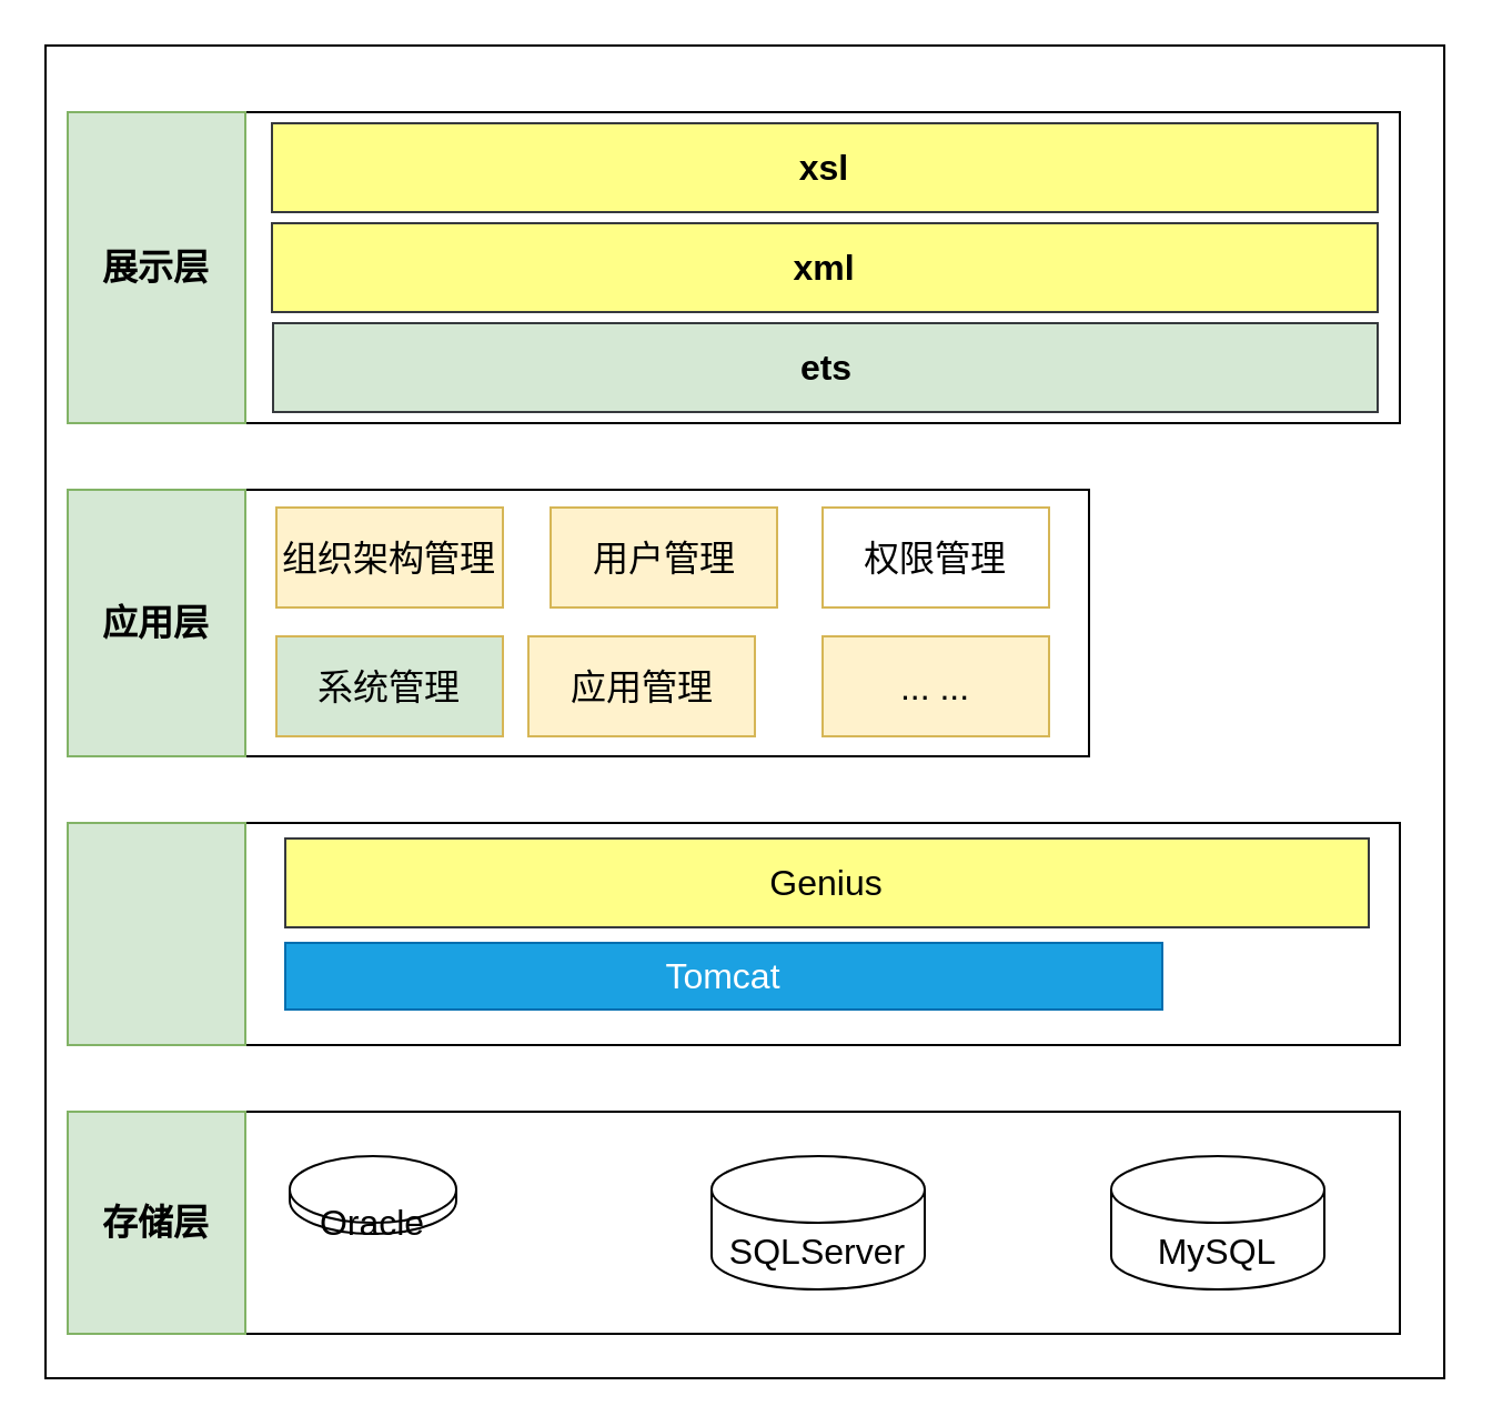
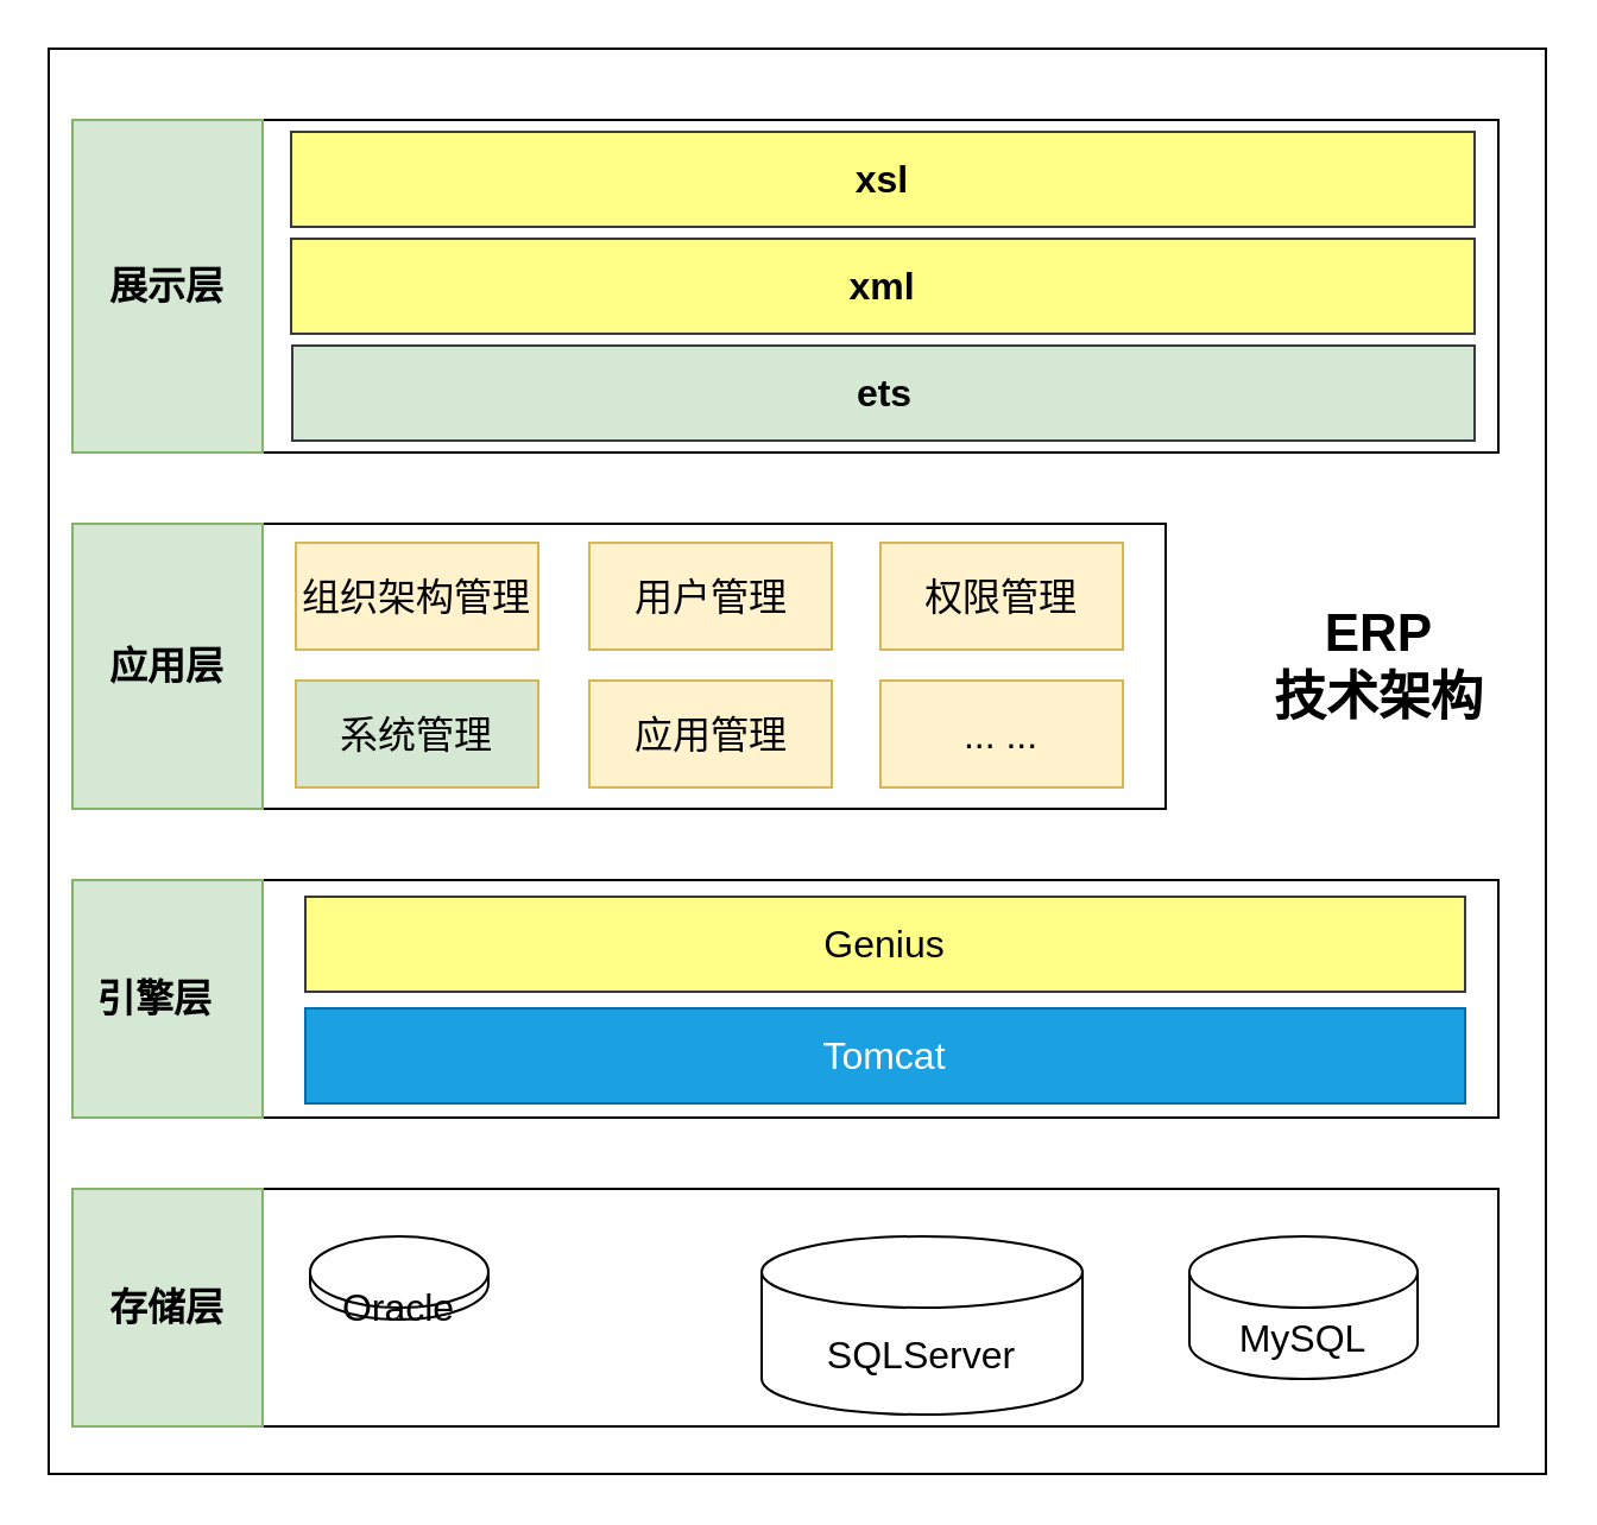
  <mxCell id="0" />
  <mxCell id="1" parent="0" />
  <mxCell id="2" value="" style="rounded=0;whiteSpace=wrap;html=1;fillColor=none;" parent="1" vertex="1"><mxGeometry x="20" width="630" height="600" as="geometry" y="20" /></mxCell>
  <mxCell id="3" value="" style="rounded=0;whiteSpace=wrap;html=1;fillColor=none;" parent="1" vertex="1"><mxGeometry x="30" y="500" width="600" height="100" as="geometry" /></mxCell>
  <mxCell id="4" value="" style="rounded=0;whiteSpace=wrap;html=1;fillColor=#d5e8d4;strokeColor=#82b366;" parent="1" vertex="1"><mxGeometry x="30" y="500" width="80" height="100" as="geometry" /></mxCell>
  <mxCell id="5" value="&lt;font style=&quot;font-size: 16px;&quot;&gt;&lt;b style=&quot;&quot;&gt;存储层&lt;/b&gt;&lt;/font&gt;" style="text;html=1;strokeColor=none;fillColor=none;align=center;verticalAlign=middle;whiteSpace=wrap;rounded=0;" parent="1" vertex="1"><mxGeometry x="40" y="535" width="60" height="30" as="geometry" /></mxCell>
  <mxCell id="6" value="&lt;font style=&quot;font-size: 16px;&quot;&gt;Oracle&lt;/font&gt;" style="shape=cylinder3;whiteSpace=wrap;html=1;boundedLbl=1;backgroundOutline=1;size=15;" parent="1" vertex="1"><mxGeometry x="130" y="520" width="75" height="35" as="geometry" /></mxCell>
- <mxCell id="7" value="&lt;font style=&quot;font-size: 16px;&quot;&gt;SQLServer&lt;/font&gt;" style="shape=cylinder3;whiteSpace=wrap;html=1;boundedLbl=1;backgroundOutline=1;size=15;" parent="1" vertex="1"><mxGeometry x="320" y="520" width="96" height="60" as="geometry" /></mxCell>
+ <mxCell id="7" value="&lt;font style=&quot;font-size: 16px;&quot;&gt;SQLServer&lt;/font&gt;" style="shape=cylinder3;whiteSpace=wrap;html=1;boundedLbl=1;backgroundOutline=1;size=15;" parent="1" vertex="1"><mxGeometry x="320" y="520" width="135" height="75" as="geometry" /></mxCell>
  <mxCell id="8" value="&lt;font style=&quot;font-size: 16px;&quot;&gt;MySQL&lt;/font&gt;" style="shape=cylinder3;whiteSpace=wrap;html=1;boundedLbl=1;backgroundOutline=1;size=15;" parent="1" vertex="1"><mxGeometry x="500" y="520" width="96" height="60" as="geometry" /></mxCell>
  <mxCell id="9" value="" style="rounded=0;whiteSpace=wrap;html=1;fillColor=none;" parent="1" vertex="1"><mxGeometry x="30" y="370" width="600" height="100" as="geometry" /></mxCell>
  <mxCell id="10" value="" style="rounded=0;whiteSpace=wrap;html=1;fillColor=#d5e8d4;strokeColor=#82b366;" parent="1" vertex="1"><mxGeometry x="30" y="370" width="80" height="100" as="geometry" /></mxCell>
- <mxCell id="12" value="&lt;font style=&quot;font-size: 16px;&quot;&gt;Tomcat&lt;/font&gt;" style="rounded=0;whiteSpace=wrap;html=1;fillColor=#1ba1e2;fontColor=#ffffff;strokeColor=#006EAF;" parent="1" vertex="1"><mxGeometry x="128" y="424" width="395" height="30" as="geometry" /></mxCell>
+ <mxCell id="11" value="&lt;font style=&quot;font-size: 16px;&quot;&gt;&lt;b&gt;引擎层&lt;/b&gt;&lt;/font&gt;" style="text;html=1;strokeColor=none;fillColor=none;align=center;verticalAlign=middle;whiteSpace=wrap;rounded=0;" parent="1" vertex="1"><mxGeometry x="30" y="405" width="70" height="30" as="geometry" /></mxCell>
+ <mxCell id="12" value="&lt;font style=&quot;font-size: 16px;&quot;&gt;Tomcat&lt;/font&gt;" style="rounded=0;whiteSpace=wrap;html=1;fillColor=#1ba1e2;fontColor=#ffffff;strokeColor=#006EAF;" parent="1" vertex="1"><mxGeometry x="128" y="424" width="488" height="40" as="geometry" /></mxCell>
  <mxCell id="13" value="&lt;font style=&quot;font-size: 16px;&quot;&gt;Genius&lt;/font&gt;" style="rounded=0;whiteSpace=wrap;html=1;fillColor=#ffff88;strokeColor=#36393d;" parent="1" vertex="1"><mxGeometry x="128" y="377" width="488" height="40" as="geometry" /></mxCell>
  <mxCell id="14" value="" style="rounded=0;whiteSpace=wrap;html=1;fillColor=none;" parent="1" vertex="1"><mxGeometry x="30" y="50" width="600" height="140" as="geometry" /></mxCell>
  <mxCell id="15" value="" style="rounded=0;whiteSpace=wrap;html=1;fillColor=#d5e8d4;strokeColor=#82b366;" parent="1" vertex="1"><mxGeometry x="30" y="50" width="80" height="140" as="geometry" /></mxCell>
  <mxCell id="16" value="&lt;font style=&quot;font-size: 16px;&quot;&gt;&lt;b style=&quot;&quot;&gt;展示层&lt;/b&gt;&lt;/font&gt;" style="text;html=1;strokeColor=none;fillColor=none;align=center;verticalAlign=middle;whiteSpace=wrap;rounded=0;" parent="1" vertex="1"><mxGeometry x="40" y="105" width="60" height="30" as="geometry" /></mxCell>
  <mxCell id="17" value="&lt;font style=&quot;font-size: 16px;&quot;&gt;&lt;b&gt;ets&lt;/b&gt;&lt;/font&gt;" style="rounded=0;whiteSpace=wrap;html=1;fillColor=#d5e8d4;strokeColor=#36393d;" parent="1" vertex="1"><mxGeometry x="122.5" y="145" width="497.5" height="40" as="geometry" /></mxCell>
  <mxCell id="18" value="&lt;font style=&quot;font-size: 16px;&quot;&gt;&lt;b&gt;xml&lt;/b&gt;&lt;/font&gt;" style="rounded=0;whiteSpace=wrap;html=1;fillColor=#ffff88;strokeColor=#36393d;" parent="1" vertex="1"><mxGeometry x="122" y="100" width="498" height="40" as="geometry" /></mxCell>
  <mxCell id="19" value="&lt;font style=&quot;font-size: 16px;&quot;&gt;&lt;b&gt;xsl&lt;/b&gt;&lt;/font&gt;" style="rounded=0;whiteSpace=wrap;html=1;fillColor=#ffff88;strokeColor=#36393d;" parent="1" vertex="1"><mxGeometry x="122" y="55" width="498" height="40" as="geometry" /></mxCell>
  <mxCell id="20" value="" style="rounded=0;whiteSpace=wrap;html=1;fillColor=none;" parent="1" vertex="1"><mxGeometry x="30" y="220" width="460" height="120" as="geometry" /></mxCell>
  <mxCell id="21" value="" style="rounded=0;whiteSpace=wrap;html=1;fillColor=#d5e8d4;strokeColor=#82b366;" parent="1" vertex="1"><mxGeometry x="30" y="220" width="80" height="120" as="geometry" /></mxCell>
  <mxCell id="22" value="&lt;font style=&quot;font-size: 16px;&quot;&gt;&lt;b style=&quot;&quot;&gt;应用层&lt;/b&gt;&lt;/font&gt;" style="text;html=1;strokeColor=none;fillColor=none;align=center;verticalAlign=middle;whiteSpace=wrap;rounded=0;" parent="1" vertex="1"><mxGeometry x="40" y="265" width="60" height="30" as="geometry" /></mxCell>
  <mxCell id="23" value="&lt;font style=&quot;font-size: 16px;&quot;&gt;组织架构管理&lt;/font&gt;" style="rounded=0;whiteSpace=wrap;html=1;fillColor=#fff2cc;strokeColor=#d6b656;" parent="1" vertex="1"><mxGeometry x="124" y="228" width="102" height="45" as="geometry" /></mxCell>
  <mxCell id="24" value="&lt;font style=&quot;font-size: 16px;&quot;&gt;系统管理&lt;/font&gt;" style="rounded=0;whiteSpace=wrap;html=1;fillColor=#d5e8d4;strokeColor=#d6b656;" parent="1" vertex="1"><mxGeometry x="124" y="286" width="102" height="45" as="geometry" /></mxCell>
  <mxCell id="25" value="&lt;font style=&quot;font-size: 16px;&quot;&gt;用户管理&lt;/font&gt;" style="rounded=0;whiteSpace=wrap;html=1;fillColor=#fff2cc;strokeColor=#d6b656;" parent="1" vertex="1"><mxGeometry x="247.5" y="228" width="102" height="45" as="geometry" /></mxCell>
- <mxCell id="26" value="&lt;font style=&quot;font-size: 16px;&quot;&gt;权限管理&lt;/font&gt;" style="rounded=0;whiteSpace=wrap;html=1;fillColor=#ffffff;strokeColor=#d6b656;" parent="1" vertex="1"><mxGeometry x="370" y="228" width="102" height="45" as="geometry" /></mxCell>
- <mxCell id="27" value="&lt;font style=&quot;font-size: 16px;&quot;&gt;应用管理&lt;/font&gt;" style="rounded=0;whiteSpace=wrap;html=1;fillColor=#fff2cc;strokeColor=#d6b656;" parent="1" vertex="1"><mxGeometry x="237.5" y="286" width="102" height="45" as="geometry" /></mxCell>
+ <mxCell id="26" value="&lt;font style=&quot;font-size: 16px;&quot;&gt;权限管理&lt;/font&gt;" style="rounded=0;whiteSpace=wrap;html=1;fillColor=#fff2cc;strokeColor=#d6b656;" parent="1" vertex="1"><mxGeometry x="370" y="228" width="102" height="45" as="geometry" /></mxCell>
+ <mxCell id="27" value="&lt;font style=&quot;font-size: 16px;&quot;&gt;应用管理&lt;/font&gt;" style="rounded=0;whiteSpace=wrap;html=1;fillColor=#fff2cc;strokeColor=#d6b656;" parent="1" vertex="1"><mxGeometry x="247.5" y="286" width="102" height="45" as="geometry" /></mxCell>
  <mxCell id="28" value="&lt;font style=&quot;font-size: 16px;&quot;&gt;... ...&lt;/font&gt;" style="rounded=0;whiteSpace=wrap;html=1;fillColor=#fff2cc;strokeColor=#d6b656;" parent="1" vertex="1"><mxGeometry x="370" y="286" width="102" height="45" as="geometry" /></mxCell>
+ <mxCell id="29" value="&lt;font style=&quot;font-size: 22px;&quot;&gt;&lt;b&gt;ERP&lt;br&gt;技术架构&lt;/b&gt;&lt;/font&gt;" style="text;html=1;strokeColor=none;fillColor=none;align=center;verticalAlign=middle;whiteSpace=wrap;rounded=0;" parent="1" vertex="1"><mxGeometry x="530" y="265" width="100" height="30" as="geometry" /></mxCell>
